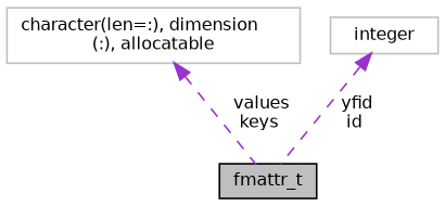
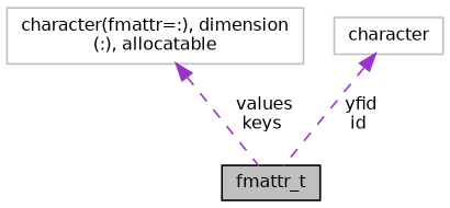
  digraph {
    node [color=grey75 fillcolor=white fontname=Helvetica fontsize=10 shape=record style=filled]
    edge [color=darkorchid3 dir=back fontname=Helvetica fontsize=10 labelfontname=Helvetica labelfontsize=10 style=dashed]
    n1 [color=black fillcolor=grey75 fontcolor=black height=0.2 label=fmattr_t width=0.4]
-   n2 [height=0.2 label="character(len=:), dimension\l(:), allocatable" width=0.4]
-   n3 [height=0.2 label=integer width=0.4]
+   n2 [height=0.2 label="character(fmattr=:), dimension\l(:), allocatable" width=0.4]
+   n3 [height=0.2 label=character width=0.4]
    n2 -> n1 [label=" values\nkeys"]
    n3 -> n1 [label=" yfid\nid"]
  }
